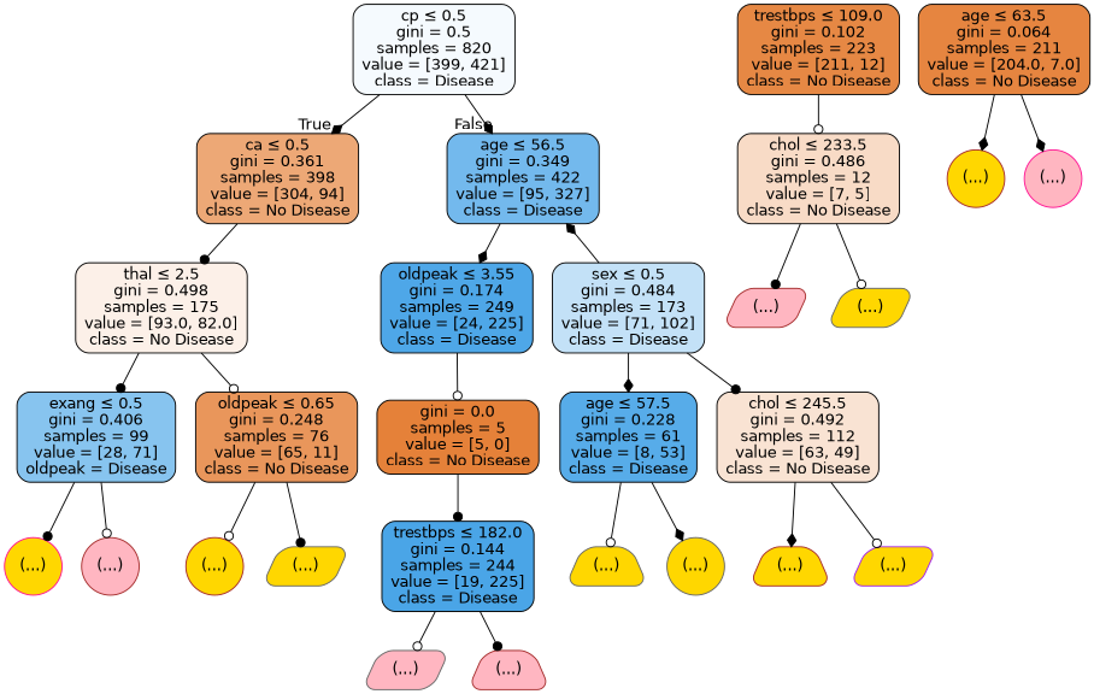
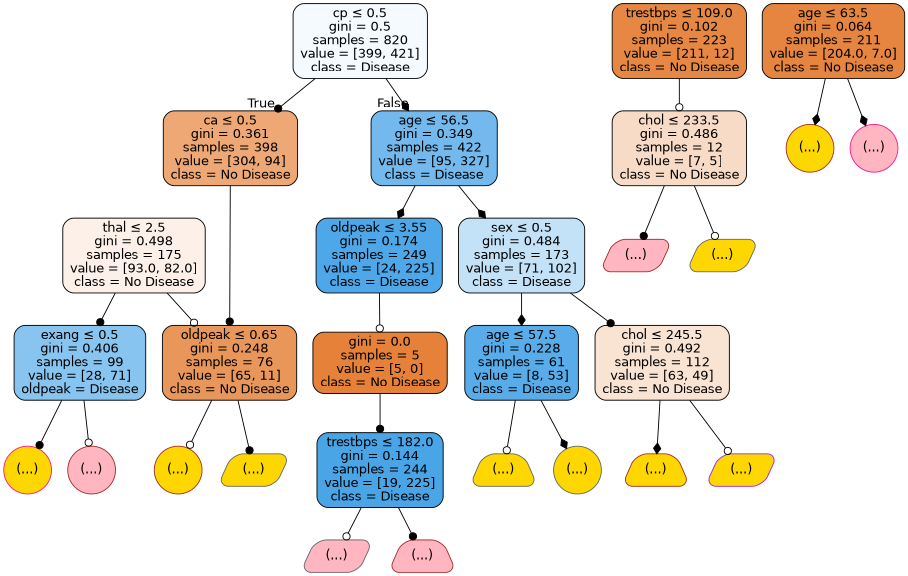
  digraph {
    node [color=black fillcolor=gold fontname=helvetica shape=box style="filled, rounded"]
    edge [arrowhead=dot fontname=helvetica]
    n1 [fillcolor="#f5fafe" label=<cp &le; 0.5<br/>gini = 0.5<br/>samples = 820<br/>value = [399, 421]<br/>class = Disease>]
    n2 [fillcolor="#eda876" label=<ca &le; 0.5<br/>gini = 0.361<br/>samples = 398<br/>value = [304, 94]<br/>class = No Disease>]
    n3 [fillcolor="#73b9ed" label=<age &le; 56.5<br/>gini = 0.349<br/>samples = 422<br/>value = [95, 327]<br/>class = Disease>]
    n4 [fillcolor="#fcf0e8" label=<thal &le; 2.5<br/>gini = 0.498<br/>samples = 175<br/>value = [93.0, 82.0]<br/>class = No Disease>]
    n5 [fillcolor="#4ea7e8" label=<oldpeak &le; 3.55<br/>gini = 0.174<br/>samples = 249<br/>value = [24, 225]<br/>class = Disease>]
    n6 [fillcolor="#c3e1f7" label=<sex &le; 0.5<br/>gini = 0.484<br/>samples = 173<br/>value = [71, 102]<br/>class = Disease>]
    n7 [fillcolor="#87c4ef" label=<exang &le; 0.5<br/>gini = 0.406<br/>samples = 99<br/>value = [28, 71]<br/>oldpeak = Disease>]
    n8 [fillcolor="#e9965b" label=<oldpeak &le; 0.65<br/>gini = 0.248<br/>samples = 76<br/>value = [65, 11]<br/>class = No Disease>]
    n9 [fillcolor="#e68844" label=<trestbps &le; 109.0<br/>gini = 0.102<br/>samples = 223<br/>value = [211, 12]<br/>class = No Disease>]
    n10 [fillcolor="#f8dbc6" label=<chol &le; 233.5<br/>gini = 0.486<br/>samples = 12<br/>value = [7, 5]<br/>class = No Disease>]
    n11 [color=deeppink label="(...)" shape=circle]
    n12 [color=brown fillcolor=lightpink label="(...)" shape=circle]
    n13 [color=brown label="(...)" shape=circle]
    n14 [color=gray40 label="(...)" shape=parallelogram]
    n15 [color=brown fillcolor=lightpink label="(...)" shape=parallelogram]
    n16 [color=gray40 label="(...)" shape=parallelogram]
    n17 [fillcolor="#e68540" label=<age &le; 63.5<br/>gini = 0.064<br/>samples = 211<br/>value = [204.0, 7.0]<br/>class = No Disease>]
    n18 [color=brown label="(...)" shape=circle]
    n19 [color=deeppink fillcolor=lightpink label="(...)" shape=circle]
    n20 [fillcolor="#e58139" label=<gini = 0.0<br/>samples = 5<br/>value = [5, 0]<br/>class = No Disease>]
    n21 [fillcolor="#57ace9" label=<age &le; 57.5<br/>gini = 0.228<br/>samples = 61<br/>value = [8, 53]<br/>class = Disease>]
    n22 [fillcolor="#f9e3d3" label=<chol &le; 245.5<br/>gini = 0.492<br/>samples = 112<br/>value = [63, 49]<br/>class = No Disease>]
    n23 [fillcolor="#4aa5e7" label=<trestbps &le; 182.0<br/>gini = 0.144<br/>samples = 244<br/>value = [19, 225]<br/>class = Disease>]
    n24 [color=gray40 fillcolor=lightpink label="(...)" shape=parallelogram]
    n25 [color=brown fillcolor=lightpink label="(...)" shape=trapezium]
    n26 [color=gray40 label="(...)" shape=trapezium]
    n27 [color=gray40 label="(...)" shape=circle]
    n28 [color=brown label="(...)" shape=trapezium]
    n29 [color=purple label="(...)" shape=parallelogram]
-   n1 -> n2 [arrowhead=diamond headlabel=True labelangle=45 labeldistance=2.5]
+   n1 -> n2 [headlabel=True labelangle=45 labeldistance=2.5]
    n1 -> n3 [arrowhead=diamond headlabel=False labelangle=-45 labeldistance=2.5]
-   n2 -> n4
+   n2 -> n8
    n3 -> n5 [arrowhead=diamond]
-   n6 -> n3 [arrowhead=diamond]
+   n3 -> n6 [arrowhead=diamond]
    n4 -> n7
    n4 -> n8 [arrowhead=odot]
    n5 -> n20 [arrowhead=odot]
    n6 -> n21 [arrowhead=diamond]
    n6 -> n22
    n7 -> n11
    n7 -> n12 [arrowhead=odot]
    n8 -> n13 [arrowhead=odot]
    n8 -> n14
    n9 -> n10 [arrowhead=odot]
    n10 -> n15
    n10 -> n16 [arrowhead=odot]
    n17 -> n18 [arrowhead=diamond]
    n17 -> n19 [arrowhead=diamond]
    n20 -> n23
    n21 -> n26 [arrowhead=odot]
    n21 -> n27 [arrowhead=diamond]
    n22 -> n28 [arrowhead=diamond]
    n22 -> n29 [arrowhead=odot]
    n23 -> n24 [arrowhead=odot]
    n23 -> n25
  }
